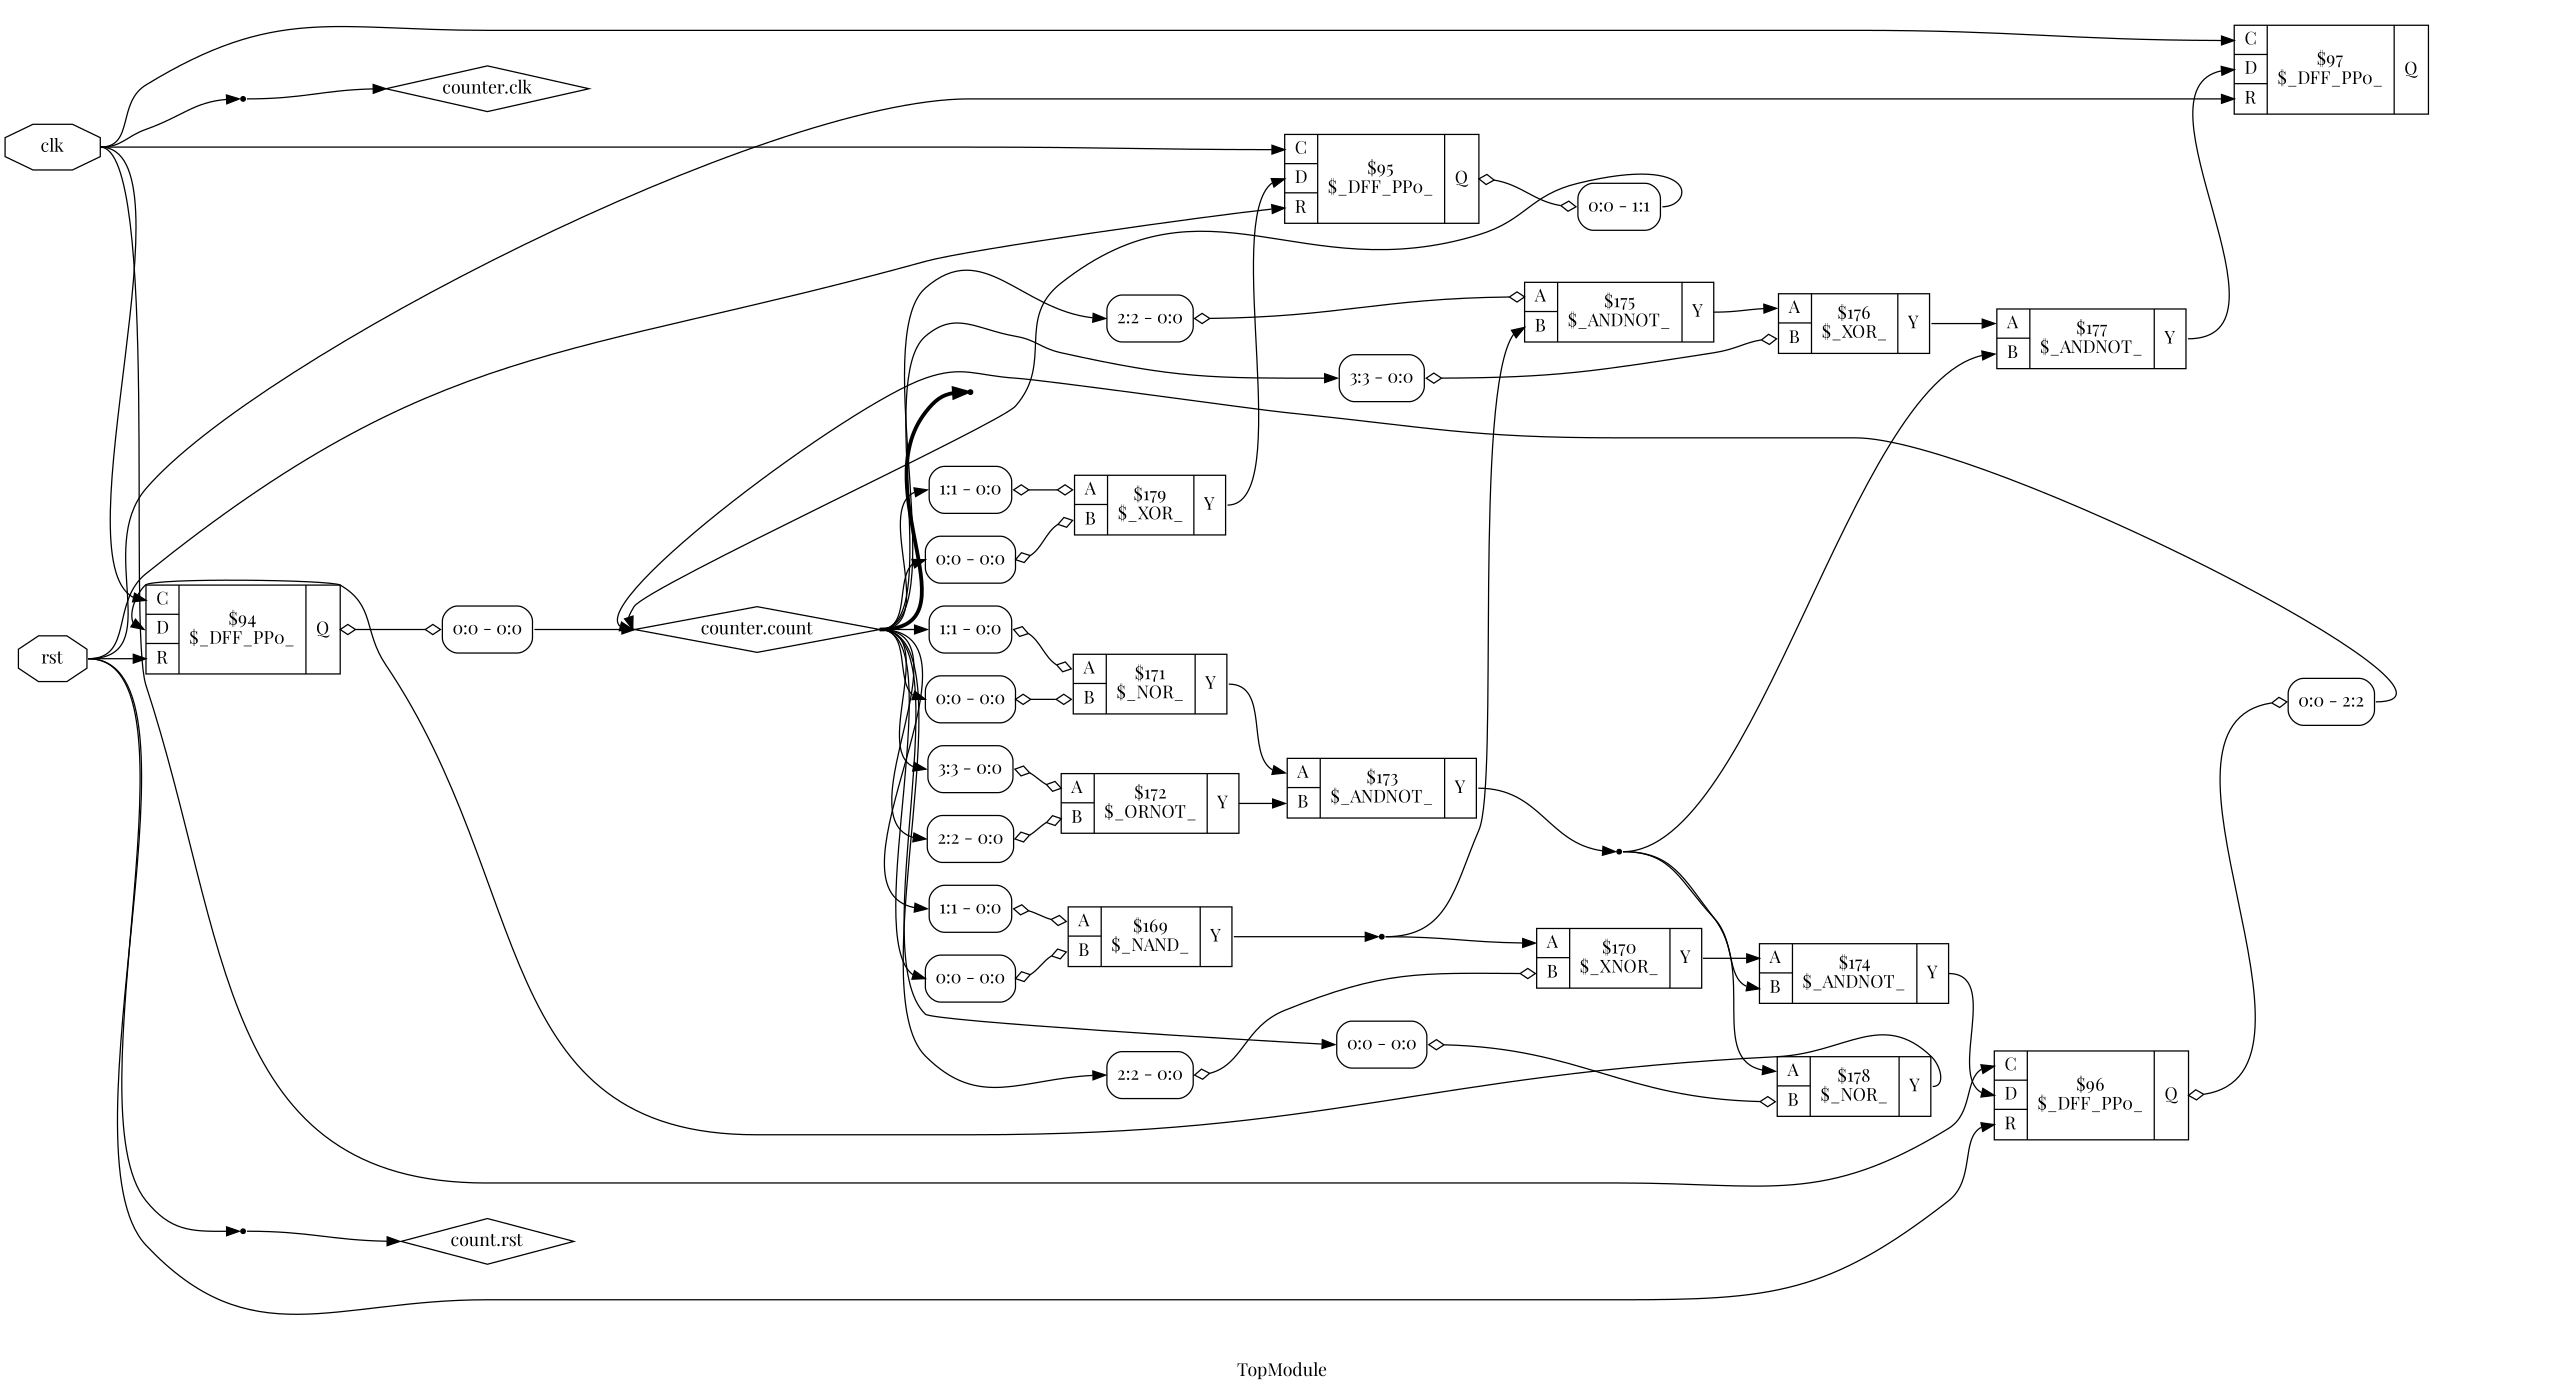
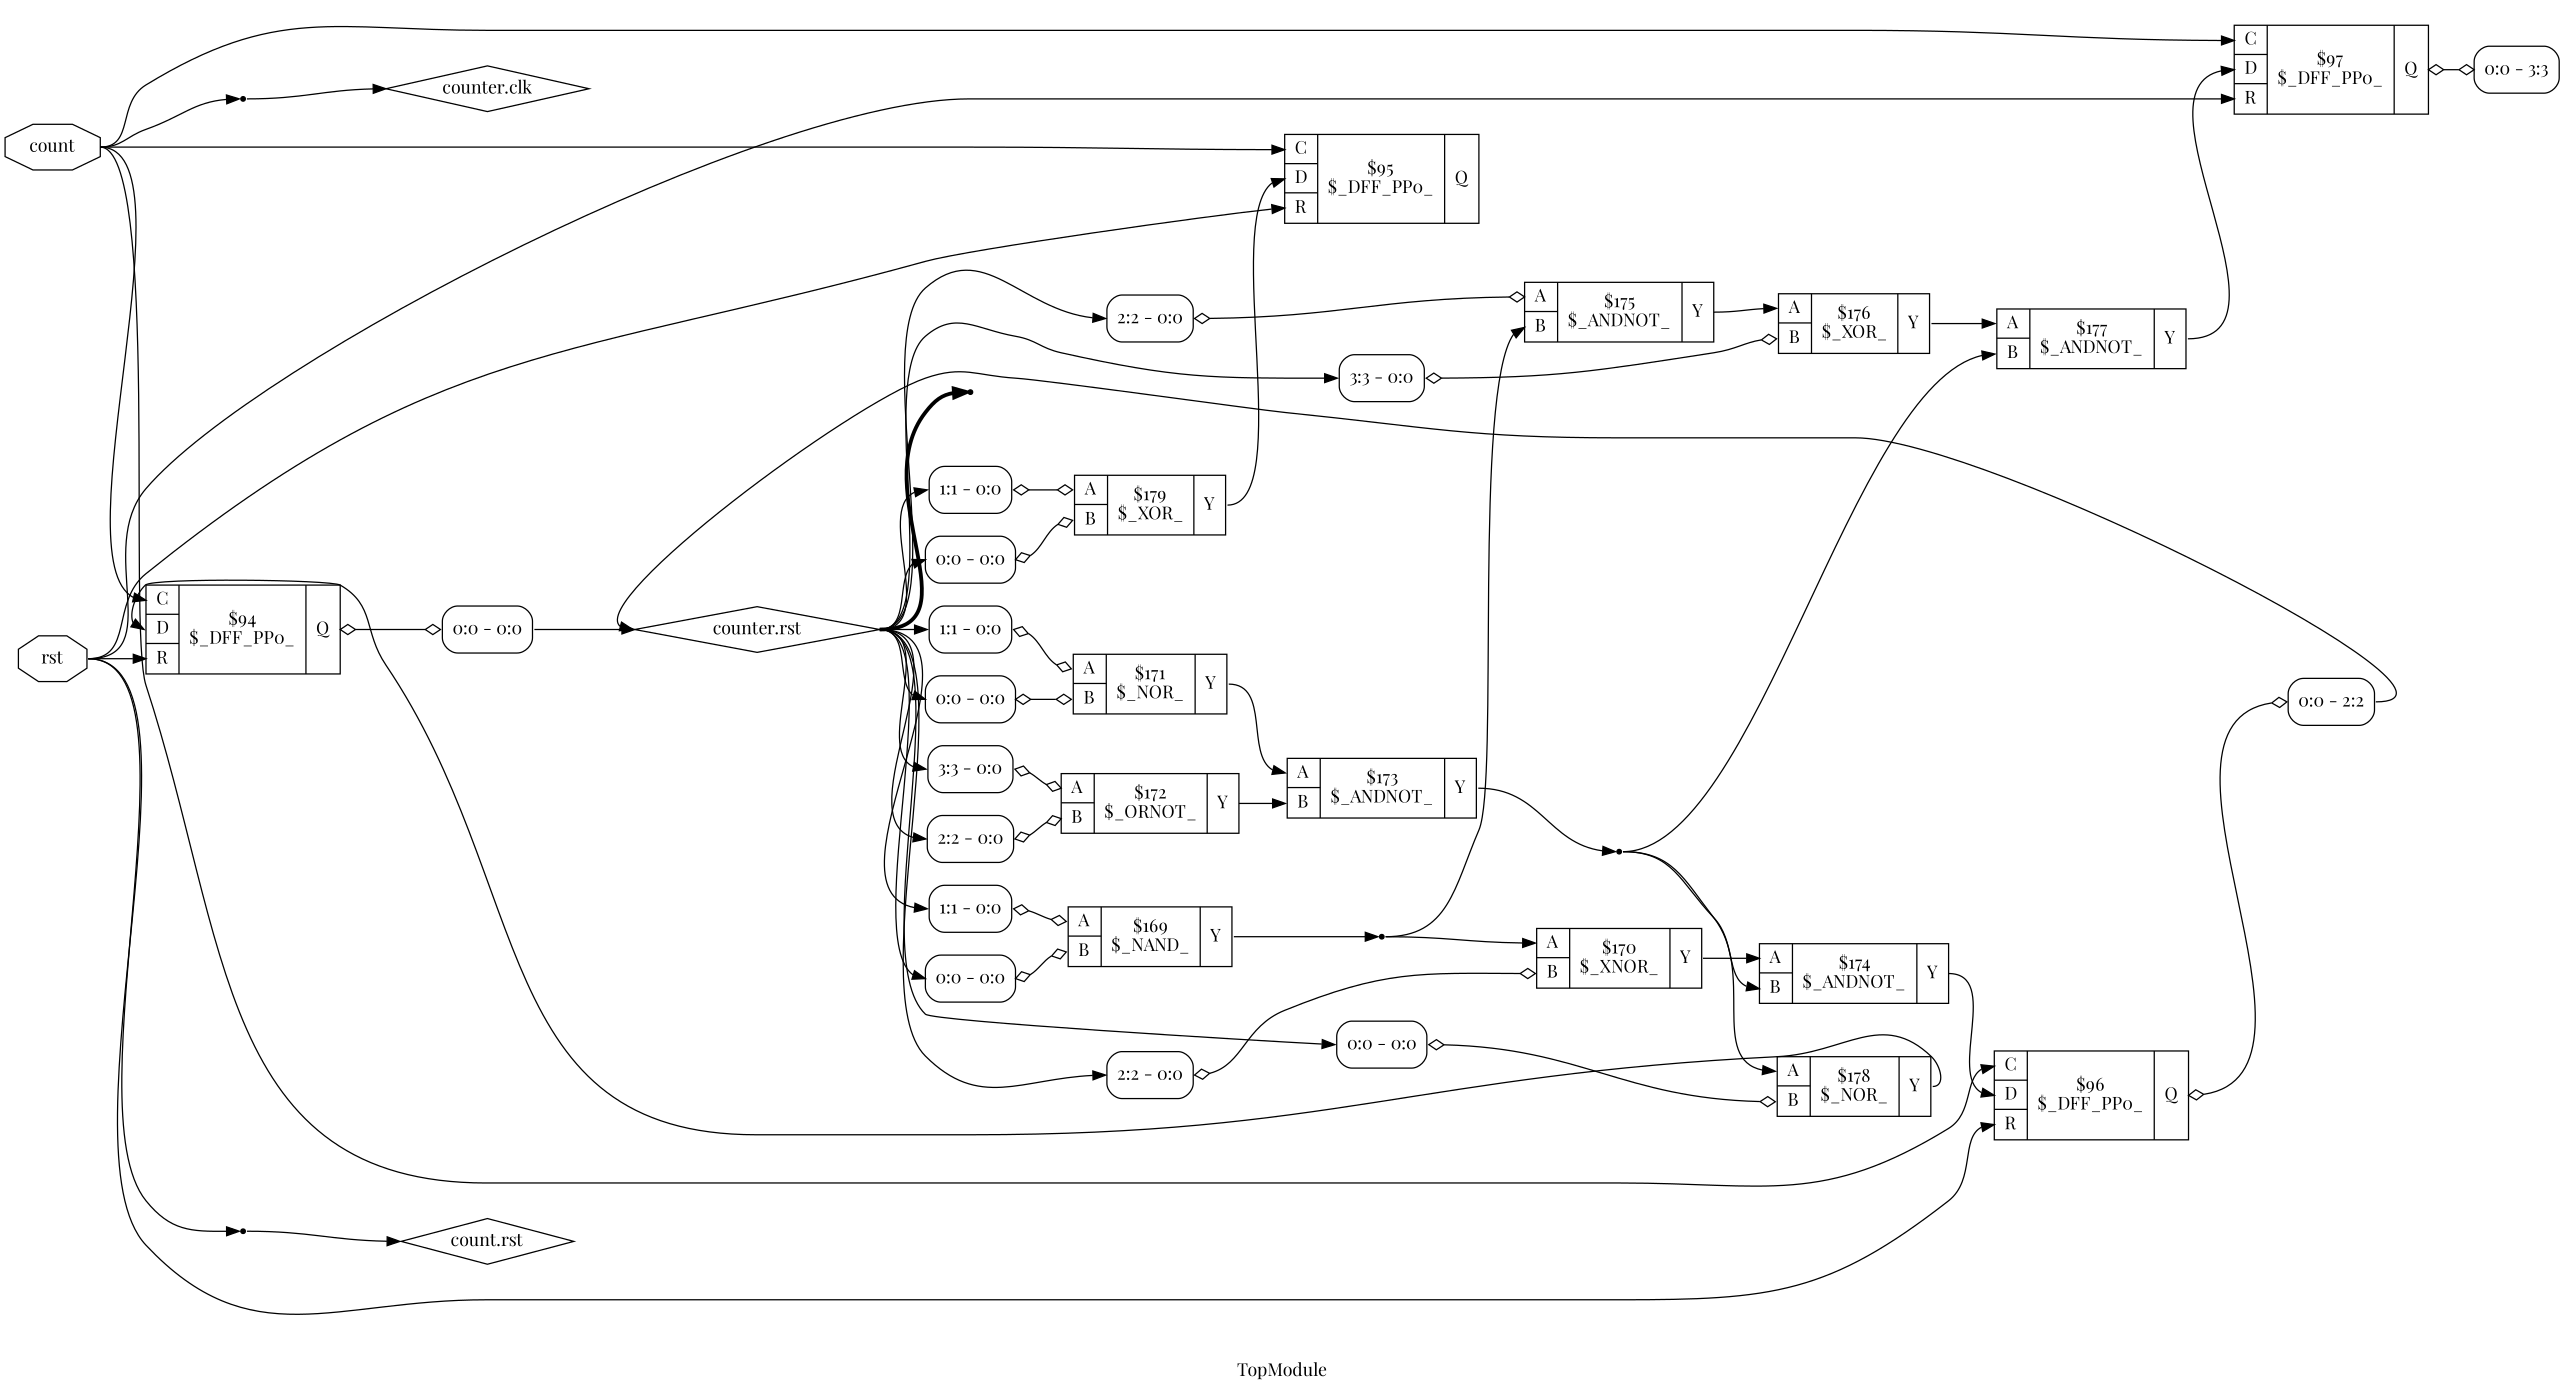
  digraph {
    fontname="Playfair Display"
    label=TopModule
    rankdir=LR
    remincross=true
    node [color=black fontcolor=black fontname="Playfair Display" shape=record]
    edge [color=black fontcolor=black fontname="Playfair Display" headport=w tailport=e]
-   n12 [label=clk shape=octagon]
+   n12 [label=count shape=octagon]
    c36 [label="{{<p32> C|<p33> D|<p34> R}|$94\n$_DFF_PP0_|{<p35> Q}}" color="" fontcolor=""]
    c37 [label="{{<p32> C|<p33> D|<p34> R}|$95\n$_DFF_PP0_|{<p35> Q}}" color="" fontcolor=""]
    c38 [label="{{<p32> C|<p33> D|<p34> R}|$96\n$_DFF_PP0_|{<p35> Q}}" color="" fontcolor=""]
    c39 [label="{{<p32> C|<p33> D|<p34> R}|$97\n$_DFF_PP0_|{<p35> Q}}" color="" fontcolor=""]
    x17 [shape=point color="" fontcolor=""]
    x12 [label="<s0> 0:0 - 0:0 " style=rounded]
-   x13 [label="<s0> 0:0 - 1:1 " style=rounded]
    x14 [label="<s0> 0:0 - 2:2 " style=rounded]
+   x15 [label="<s0> 0:0 - 3:3 " style=rounded]
    n14 [label="counter.clk" shape=diamond]
-   n15 [label="counter.count" shape=diamond]
+   n15 [label="counter.rst" shape=diamond]
    x0 [label="<s0> 1:1 - 0:0 " style=rounded]
    x1 [label="<s0> 0:0 - 0:0 " style=rounded]
    x2 [label="<s0> 2:2 - 0:0 " style=rounded]
    x3 [label="<s0> 1:1 - 0:0 " style=rounded]
    x4 [label="<s0> 0:0 - 0:0 " style=rounded]
    x5 [label="<s0> 3:3 - 0:0 " style=rounded]
    x6 [label="<s0> 2:2 - 0:0 " style=rounded]
    x7 [label="<s0> 2:2 - 0:0 " style=rounded]
    x8 [label="<s0> 3:3 - 0:0 " style=rounded]
    x9 [label="<s0> 0:0 - 0:0 " style=rounded]
    x10 [label="<s0> 1:1 - 0:0 " style=rounded]
    x11 [label="<s0> 0:0 - 0:0 " style=rounded]
    x16 [shape=point color="" fontcolor=""]
    c21 [label="{{<p18> A|<p19> B}|$169\n$_NAND_|{<p20> Y}}" color="" fontcolor=""]
    c22 [label="{{<p18> A|<p19> B}|$170\n$_XNOR_|{<p20> Y}}" color="" fontcolor=""]
    c23 [label="{{<p18> A|<p19> B}|$171\n$_NOR_|{<p20> Y}}" color="" fontcolor=""]
    c24 [label="{{<p18> A|<p19> B}|$172\n$_ORNOT_|{<p20> Y}}" color="" fontcolor=""]
    c27 [label="{{<p18> A|<p19> B}|$175\n$_ANDNOT_|{<p20> Y}}" color="" fontcolor=""]
    c28 [label="{{<p18> A|<p19> B}|$176\n$_XOR_|{<p20> Y}}" color="" fontcolor=""]
    c30 [label="{{<p18> A|<p19> B}|$178\n$_NOR_|{<p20> Y}}" color="" fontcolor=""]
    c31 [label="{{<p18> A|<p19> B}|$179\n$_XOR_|{<p20> Y}}" color="" fontcolor=""]
    n16 [label="count.rst" shape=diamond]
    n17 [label=rst shape=octagon]
    x18 [shape=point color="" fontcolor=""]
    n11 [shape=point color="" fontcolor=""]
    c26 [label="{{<p18> A|<p19> B}|$174\n$_ANDNOT_|{<p20> Y}}" color="" fontcolor=""]
    c25 [label="{{<p18> A|<p19> B}|$173\n$_ANDNOT_|{<p20> Y}}" color="" fontcolor=""]
    n8 [shape=point color="" fontcolor=""]
    c29 [label="{{<p18> A|<p19> B}|$177\n$_ANDNOT_|{<p20> Y}}" color="" fontcolor=""]
    n12 -> c36 [headport="p32:w"]
    n12 -> c37 [headport="p32:w"]
    n12 -> c38 [headport="p32:w"]
    n12 -> c39 [headport="p32:w"]
    n12 -> x17
    c36 -> x12 [arrowhead=odiamond arrowtail=odiamond dir=both tailport="p35:e"]
-   c37 -> x13 [arrowhead=odiamond arrowtail=odiamond dir=both tailport="p35:e"]
    c38 -> x14 [arrowhead=odiamond arrowtail=odiamond dir=both tailport="p35:e"]
+   c39 -> x15 [arrowhead=odiamond arrowtail=odiamond dir=both tailport="p35:e"]
    x17 -> n14
    x12 -> n15 [tailport="s0:e"]
-   x13 -> n15 [tailport="s0:e"]
    x14 -> n15 [tailport="s0:e"]
    n15 -> x0 [headport="s0:w"]
    n15 -> x1 [headport="s0:w"]
    n15 -> x2 [headport="s0:w"]
    n15 -> x3 [headport="s0:w"]
    n15 -> x4 [headport="s0:w"]
    n15 -> x5 [headport="s0:w"]
    n15 -> x6 [headport="s0:w"]
    n15 -> x7 [headport="s0:w"]
    n15 -> x8 [headport="s0:w"]
    n15 -> x9 [headport="s0:w"]
    n15 -> x10 [headport="s0:w"]
    n15 -> x11 [headport="s0:w"]
    n15 -> x16 [style="setlinewidth(3)"]
    x0 -> c21 [arrowhead=odiamond arrowtail=odiamond dir=both headport="p18:w"]
    x1 -> c21 [arrowhead=odiamond arrowtail=odiamond dir=both headport="p19:w"]
    x2 -> c22 [arrowhead=odiamond arrowtail=odiamond dir=both headport="p19:w"]
    x3 -> c23 [arrowhead=odiamond arrowtail=odiamond dir=both headport="p18:w"]
    x4 -> c23 [arrowhead=odiamond arrowtail=odiamond dir=both headport="p19:w"]
    x5 -> c24 [arrowhead=odiamond arrowtail=odiamond dir=both headport="p18:w"]
    x6 -> c24 [arrowhead=odiamond arrowtail=odiamond dir=both headport="p19:w"]
    x7 -> c27 [arrowhead=odiamond arrowtail=odiamond dir=both headport="p18:w"]
    x8 -> c28 [arrowhead=odiamond arrowtail=odiamond dir=both headport="p19:w"]
    x9 -> c30 [arrowhead=odiamond arrowtail=odiamond dir=both headport="p19:w"]
    x10 -> c31 [arrowhead=odiamond arrowtail=odiamond dir=both headport="p18:w"]
    x11 -> c31 [arrowhead=odiamond arrowtail=odiamond dir=both headport="p19:w"]
    c21 -> n11 [tailport="p20:e"]
    c22 -> c26 [headport="p18:w" tailport="p20:e"]
    c23 -> c25 [headport="p18:w" tailport="p20:e"]
    c24 -> c25 [headport="p19:w" tailport="p20:e"]
    c27 -> c28 [headport="p18:w" tailport="p20:e"]
    c28 -> c29 [headport="p18:w" tailport="p20:e"]
    c30 -> c36 [headport="p33:w" tailport="p20:e"]
    c31 -> c37 [headport="p33:w" tailport="p20:e"]
    n17 -> c36 [headport="p34:w"]
    n17 -> c37 [headport="p34:w"]
    n17 -> c38 [headport="p34:w"]
    n17 -> c39 [headport="p34:w"]
    n17 -> x18
    x18 -> n16
    n11 -> c22 [headport="p18:w"]
    n11 -> c27 [headport="p19:w"]
    c26 -> c38 [headport="p33:w" tailport="p20:e"]
    c25 -> n8 [tailport="p20:e"]
    n8 -> c30 [headport="p18:w"]
    n8 -> c26 [headport="p19:w"]
    n8 -> c29 [headport="p19:w"]
    c29 -> c39 [headport="p33:w" tailport="p20:e"]
  }
